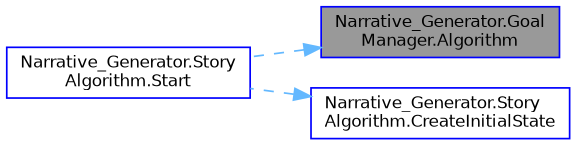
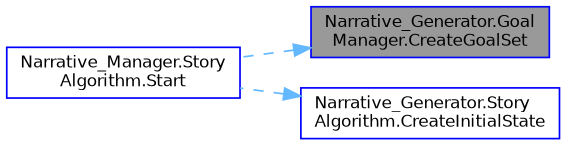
  digraph {
    fontname="DejaVu Sans"
    rankdir=RL
    node [color=blue fillcolor=white fontname="DejaVu Sans" fontsize=10 shape=box style=filled]
    edge [color=steelblue1 dir=back fontname="DejaVu Sans" fontsize=10 labelfontname=Helvetica labelfontsize=10 style=dashed]
-   n1 [fillcolor=grey60 fontcolor=black height=0.2 label="Narrative_Generator.Goal\lManager.Algorithm" width=0.4]
-   n2 [height=0.2 label="Narrative_Generator.Story\lAlgorithm.Start" width=0.4]
+   n1 [fillcolor=grey60 fontcolor=black height=0.2 label="Narrative_Generator.Goal\lManager.CreateGoalSet" width=0.4]
+   n2 [height=0.2 label="Narrative_Manager.Story\lAlgorithm.Start" width=0.4]
    n3 [height=0.2 label="Narrative_Generator.Story\lAlgorithm.CreateInitialState" width=0.4]
    n1 -> n2
    n3 -> n2
  }
